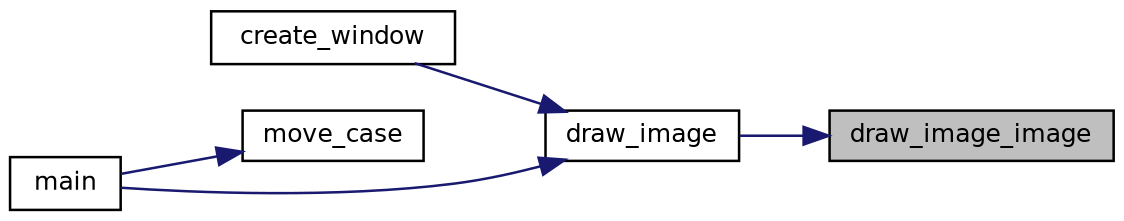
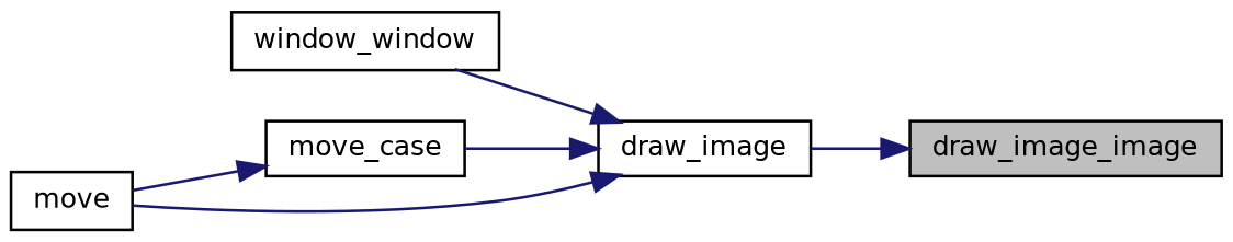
  digraph {
    rankdir=RL
    node [color=black fillcolor=white fontname=Helvetica fontsize=10 shape=record style=filled]
    edge [color=midnightblue dir=back fontname=Helvetica fontsize=10 labelfontname=Helvetica labelfontsize=10 style=solid]
    n1 [fillcolor=grey75 fontcolor=black height=0.2 label=draw_image_image width=0.4]
    n2 [height=0.2 label=draw_image width=0.4]
-   n3 [height=0.2 label=create_window width=0.4]
+   n3 [height=0.2 label=window_window width=0.4]
    n4 [height=0.2 label=move_case width=0.4]
-   n5 [height=0.2 label=main width=0.4]
+   n5 [height=0.2 label=move width=0.4]
    n1 -> n2
    n2 -> n3
+   n2 -> n4
    n2 -> n5
    n4 -> n5
  }
